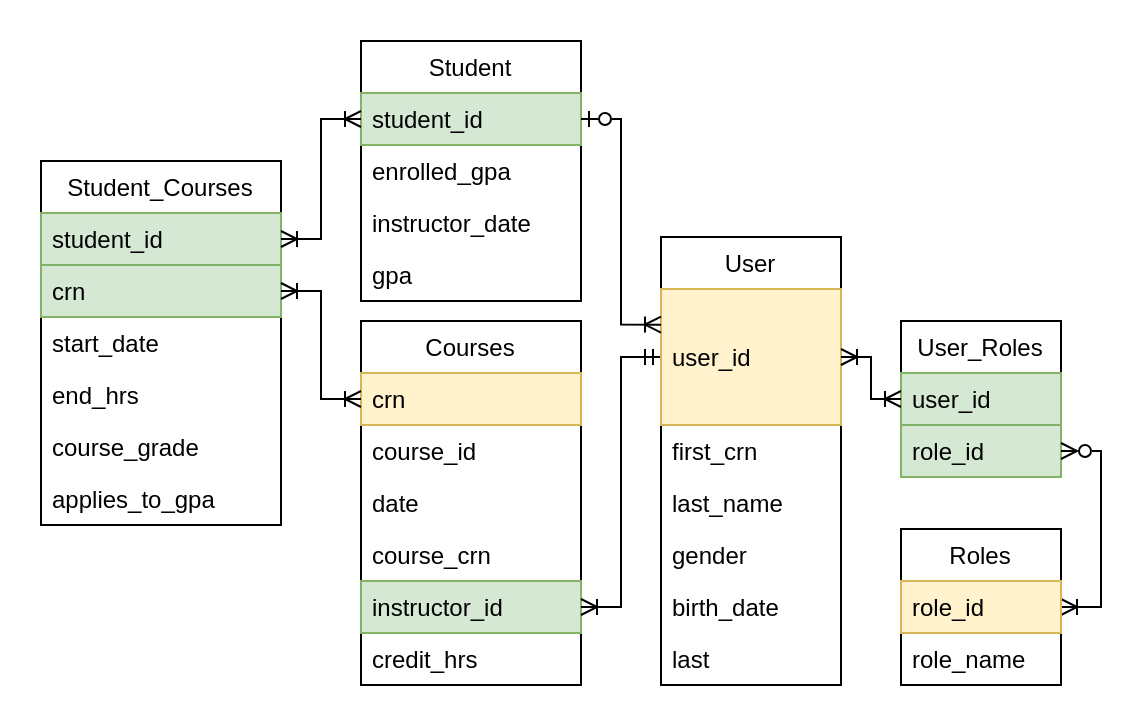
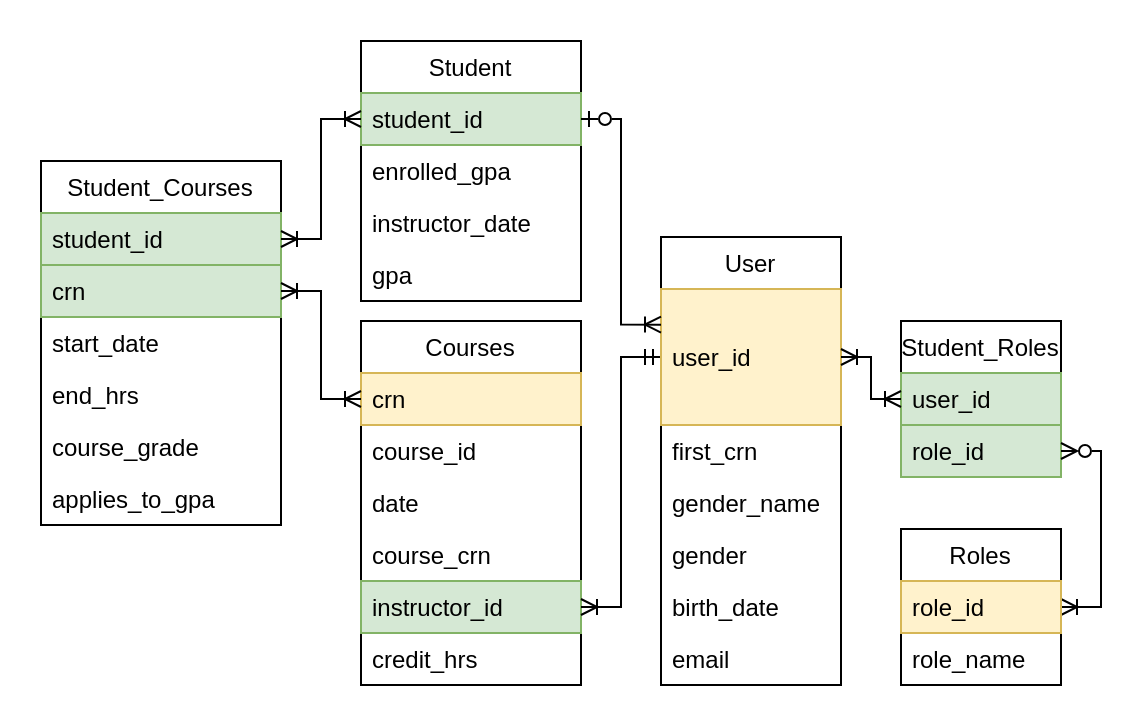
  <mxCell id="0" />
  <mxCell id="1" parent="0" />
  <mxCell id="2" value="Student" style="swimlane;fontStyle=0;childLayout=stackLayout;horizontal=1;startSize=26;fillColor=none;horizontalStack=0;resizeParent=1;resizeParentMax=0;resizeLast=0;collapsible=1;marginBottom=0;" parent="1" vertex="1"><mxGeometry x="180" y="20" width="110" height="130" as="geometry"><mxRectangle x="130" y="100" width="70" height="26" as="alternateBounds" /></mxGeometry></mxCell>
  <mxCell id="3" value="student_id" style="text;strokeColor=#82b366;fillColor=#d5e8d4;align=left;verticalAlign=top;spacingLeft=4;spacingRight=4;overflow=hidden;rotatable=0;points=[[0,0.5],[1,0.5]];portConstraint=eastwest;" parent="2" vertex="1"><mxGeometry y="26" width="110" height="26" as="geometry" /></mxCell>
  <mxCell id="4" value="enrolled_gpa" style="text;strokeColor=none;fillColor=none;align=left;verticalAlign=top;spacingLeft=4;spacingRight=4;overflow=hidden;rotatable=0;points=[[0,0.5],[1,0.5]];portConstraint=eastwest;" vertex="1" parent="2"><mxGeometry y="52" width="110" height="26" as="geometry" /></mxCell>
  <mxCell id="5" value="instructor_date" style="text;strokeColor=none;fillColor=none;align=left;verticalAlign=top;spacingLeft=4;spacingRight=4;overflow=hidden;rotatable=0;points=[[0,0.5],[1,0.5]];portConstraint=eastwest;" vertex="1" parent="2"><mxGeometry y="78" width="110" height="26" as="geometry" /></mxCell>
  <mxCell id="6" value="gpa" style="text;strokeColor=none;fillColor=none;align=left;verticalAlign=top;spacingLeft=4;spacingRight=4;overflow=hidden;rotatable=0;points=[[0,0.5],[1,0.5]];portConstraint=eastwest;" parent="2" vertex="1"><mxGeometry y="104" width="110" height="26" as="geometry" /></mxCell>
  <mxCell id="7" value="Student_Courses" style="swimlane;fontStyle=0;childLayout=stackLayout;horizontal=1;startSize=26;fillColor=none;horizontalStack=0;resizeParent=1;resizeParentMax=0;resizeLast=0;collapsible=1;marginBottom=0;" parent="1" vertex="1"><mxGeometry x="20" y="80" width="120" height="182" as="geometry" /></mxCell>
  <mxCell id="8" value="student_id" style="text;strokeColor=#82b366;fillColor=#d5e8d4;align=left;verticalAlign=top;spacingLeft=4;spacingRight=4;overflow=hidden;rotatable=0;points=[[0,0.5],[1,0.5]];portConstraint=eastwest;" parent="7" vertex="1"><mxGeometry y="26" width="120" height="26" as="geometry" /></mxCell>
  <mxCell id="9" value="crn" style="text;strokeColor=#82b366;fillColor=#d5e8d4;align=left;verticalAlign=top;spacingLeft=4;spacingRight=4;overflow=hidden;rotatable=0;points=[[0,0.5],[1,0.5]];portConstraint=eastwest;" parent="7" vertex="1"><mxGeometry y="52" width="120" height="26" as="geometry" /></mxCell>
  <mxCell id="10" value="start_date" style="text;strokeColor=none;fillColor=none;align=left;verticalAlign=top;spacingLeft=4;spacingRight=4;overflow=hidden;rotatable=0;points=[[0,0.5],[1,0.5]];portConstraint=eastwest;" parent="7" vertex="1"><mxGeometry y="78" width="120" height="26" as="geometry" /></mxCell>
  <mxCell id="11" value="end_hrs" style="text;strokeColor=none;fillColor=none;align=left;verticalAlign=top;spacingLeft=4;spacingRight=4;overflow=hidden;rotatable=0;points=[[0,0.5],[1,0.5]];portConstraint=eastwest;" parent="7" vertex="1"><mxGeometry y="104" width="120" height="26" as="geometry" /></mxCell>
  <mxCell id="12" value="course_grade" style="text;strokeColor=none;fillColor=none;align=left;verticalAlign=top;spacingLeft=4;spacingRight=4;overflow=hidden;rotatable=0;points=[[0,0.5],[1,0.5]];portConstraint=eastwest;" parent="7" vertex="1"><mxGeometry y="130" width="120" height="26" as="geometry" /></mxCell>
  <mxCell id="13" value="applies_to_gpa" style="text;strokeColor=none;fillColor=none;align=left;verticalAlign=top;spacingLeft=4;spacingRight=4;overflow=hidden;rotatable=0;points=[[0,0.5],[1,0.5]];portConstraint=eastwest;" parent="7" vertex="1"><mxGeometry y="156" width="120" height="26" as="geometry" /></mxCell>
  <mxCell id="14" value="Courses" style="swimlane;fontStyle=0;childLayout=stackLayout;horizontal=1;startSize=26;horizontalStack=0;resizeParent=1;resizeParentMax=0;resizeLast=0;collapsible=1;marginBottom=0;" parent="1" vertex="1"><mxGeometry x="180" y="160" width="110" height="182" as="geometry" /></mxCell>
  <mxCell id="15" value="crn" style="text;strokeColor=#d6b656;fillColor=#fff2cc;align=left;verticalAlign=top;spacingLeft=4;spacingRight=4;overflow=hidden;rotatable=0;points=[[0,0.5],[1,0.5]];portConstraint=eastwest;" parent="14" vertex="1"><mxGeometry y="26" width="110" height="26" as="geometry" /></mxCell>
  <mxCell id="16" value="course_id" style="text;align=left;verticalAlign=top;spacingLeft=4;spacingRight=4;overflow=hidden;rotatable=0;points=[[0,0.5],[1,0.5]];portConstraint=eastwest;" parent="14" vertex="1"><mxGeometry y="52" width="110" height="26" as="geometry" /></mxCell>
  <mxCell id="17" value="date" style="text;strokeColor=none;fillColor=none;align=left;verticalAlign=top;spacingLeft=4;spacingRight=4;overflow=hidden;rotatable=0;points=[[0,0.5],[1,0.5]];portConstraint=eastwest;" parent="14" vertex="1"><mxGeometry y="78" width="110" height="26" as="geometry" /></mxCell>
  <mxCell id="18" value="course_crn" style="text;strokeColor=none;fillColor=none;align=left;verticalAlign=top;spacingLeft=4;spacingRight=4;overflow=hidden;rotatable=0;points=[[0,0.5],[1,0.5]];portConstraint=eastwest;" parent="14" vertex="1"><mxGeometry y="104" width="110" height="26" as="geometry" /></mxCell>
  <mxCell id="19" value="instructor_id" style="text;strokeColor=#82b366;fillColor=#d5e8d4;align=left;verticalAlign=top;spacingLeft=4;spacingRight=4;overflow=hidden;rotatable=0;points=[[0,0.5],[1,0.5]];portConstraint=eastwest;" parent="14" vertex="1"><mxGeometry y="130" width="110" height="26" as="geometry" /></mxCell>
  <mxCell id="20" value="credit_hrs" style="text;strokeColor=none;fillColor=none;align=left;verticalAlign=top;spacingLeft=4;spacingRight=4;overflow=hidden;rotatable=0;points=[[0,0.5],[1,0.5]];portConstraint=eastwest;" parent="14" vertex="1"><mxGeometry y="156" width="110" height="26" as="geometry" /></mxCell>
  <mxCell id="21" value="" style="edgeStyle=orthogonalEdgeStyle;rounded=0;orthogonalLoop=1;jettySize=auto;html=1;entryX=0;entryY=0.5;entryDx=0;entryDy=0;startArrow=ERoneToMany;startFill=0;endArrow=ERoneToMany;endFill=0;" parent="1" source="8" target="3" edge="1"><mxGeometry relative="1" as="geometry" /></mxCell>
  <mxCell id="22" value="" style="edgeStyle=orthogonalEdgeStyle;rounded=0;orthogonalLoop=1;jettySize=auto;html=1;startArrow=ERoneToMany;startFill=0;endArrow=ERoneToMany;endFill=0;entryX=0;entryY=0.5;entryDx=0;entryDy=0;" parent="1" source="9" target="15" edge="1"><mxGeometry relative="1" as="geometry" /></mxCell>
  <mxCell id="23" style="edgeStyle=orthogonalEdgeStyle;rounded=0;orthogonalLoop=1;jettySize=auto;html=1;startArrow=ERoneToMany;startFill=0;endArrow=ERmandOne;endFill=0;" parent="1" source="19" target="25" edge="1"><mxGeometry relative="1" as="geometry"><mxPoint x="320" y="140" as="targetPoint" /></mxGeometry></mxCell>
  <mxCell id="24" value="User" style="swimlane;fontStyle=0;childLayout=stackLayout;horizontal=1;startSize=26;horizontalStack=0;resizeParent=1;resizeParentMax=0;resizeLast=0;collapsible=1;marginBottom=0;" vertex="1" parent="1"><mxGeometry x="330" y="118" width="90" height="224" as="geometry" /></mxCell>
  <mxCell id="25" value="user_id" style="text;strokeColor=#d6b656;fillColor=#fff2cc;align=left;verticalAlign=middle;spacingLeft=4;spacingRight=4;overflow=hidden;rotatable=0;points=[[0,0.5],[1,0.5]];portConstraint=eastwest;" vertex="1" parent="24"><mxGeometry y="26" width="90" height="68" as="geometry" /></mxCell>
  <mxCell id="26" value="first_crn" style="text;strokeColor=none;fillColor=none;align=left;verticalAlign=top;spacingLeft=4;spacingRight=4;overflow=hidden;rotatable=0;points=[[0,0.5],[1,0.5]];portConstraint=eastwest;" vertex="1" parent="24"><mxGeometry y="94" width="90" height="26" as="geometry" /></mxCell>
- <mxCell id="27" value="last_name" style="text;strokeColor=none;fillColor=none;align=left;verticalAlign=top;spacingLeft=4;spacingRight=4;overflow=hidden;rotatable=0;points=[[0,0.5],[1,0.5]];portConstraint=eastwest;" vertex="1" parent="24"><mxGeometry y="120" width="90" height="26" as="geometry" /></mxCell>
+ <mxCell id="27" value="gender_name" style="text;strokeColor=none;fillColor=none;align=left;verticalAlign=top;spacingLeft=4;spacingRight=4;overflow=hidden;rotatable=0;points=[[0,0.5],[1,0.5]];portConstraint=eastwest;" vertex="1" parent="24"><mxGeometry y="120" width="90" height="26" as="geometry" /></mxCell>
  <mxCell id="28" value="gender" style="text;strokeColor=none;fillColor=none;align=left;verticalAlign=top;spacingLeft=4;spacingRight=4;overflow=hidden;rotatable=0;points=[[0,0.5],[1,0.5]];portConstraint=eastwest;" vertex="1" parent="24"><mxGeometry y="146" width="90" height="26" as="geometry" /></mxCell>
  <mxCell id="29" value="birth_date" style="text;strokeColor=none;fillColor=none;align=left;verticalAlign=top;spacingLeft=4;spacingRight=4;overflow=hidden;rotatable=0;points=[[0,0.5],[1,0.5]];portConstraint=eastwest;" vertex="1" parent="24"><mxGeometry y="172" width="90" height="26" as="geometry" /></mxCell>
- <mxCell id="30" value="last" style="text;strokeColor=none;fillColor=none;align=left;verticalAlign=top;spacingLeft=4;spacingRight=4;overflow=hidden;rotatable=0;points=[[0,0.5],[1,0.5]];portConstraint=eastwest;" vertex="1" parent="24"><mxGeometry y="198" width="90" height="26" as="geometry" /></mxCell>
- <mxCell id="31" value="User_Roles" style="swimlane;fontStyle=0;childLayout=stackLayout;horizontal=1;startSize=26;fillColor=none;horizontalStack=0;resizeParent=1;resizeParentMax=0;resizeLast=0;collapsible=1;marginBottom=0;" vertex="1" parent="1"><mxGeometry x="450" y="160" width="80" height="78" as="geometry"><mxRectangle x="130" y="100" width="70" height="26" as="alternateBounds" /></mxGeometry></mxCell>
+ <mxCell id="30" value="email" style="text;strokeColor=none;fillColor=none;align=left;verticalAlign=top;spacingLeft=4;spacingRight=4;overflow=hidden;rotatable=0;points=[[0,0.5],[1,0.5]];portConstraint=eastwest;" vertex="1" parent="24"><mxGeometry y="198" width="90" height="26" as="geometry" /></mxCell>
+ <mxCell id="31" value="Student_Roles" style="swimlane;fontStyle=0;childLayout=stackLayout;horizontal=1;startSize=26;fillColor=none;horizontalStack=0;resizeParent=1;resizeParentMax=0;resizeLast=0;collapsible=1;marginBottom=0;" vertex="1" parent="1"><mxGeometry x="450" y="160" width="80" height="78" as="geometry"><mxRectangle x="130" y="100" width="70" height="26" as="alternateBounds" /></mxGeometry></mxCell>
  <mxCell id="32" value="user_id" style="text;strokeColor=#82b366;fillColor=#d5e8d4;align=left;verticalAlign=top;spacingLeft=4;spacingRight=4;overflow=hidden;rotatable=0;points=[[0,0.5],[1,0.5]];portConstraint=eastwest;" vertex="1" parent="31"><mxGeometry y="26" width="80" height="26" as="geometry" /></mxCell>
  <mxCell id="33" value="role_id" style="text;strokeColor=#82b366;fillColor=#d5e8d4;align=left;verticalAlign=top;spacingLeft=4;spacingRight=4;overflow=hidden;rotatable=0;points=[[0,0.5],[1,0.5]];portConstraint=eastwest;" vertex="1" parent="31"><mxGeometry y="52" width="80" height="26" as="geometry" /></mxCell>
  <mxCell id="34" value="" style="edgeStyle=orthogonalEdgeStyle;rounded=0;orthogonalLoop=1;jettySize=auto;html=1;endArrow=ERoneToMany;endFill=0;startArrow=ERoneToMany;startFill=0;entryX=0;entryY=0.5;entryDx=0;entryDy=0;" edge="1" parent="1" source="25" target="32"><mxGeometry relative="1" as="geometry"><mxPoint x="420" y="225.059" as="sourcePoint" /><Array as="points"><mxPoint x="435" y="178" /><mxPoint x="435" y="199" /></Array></mxGeometry></mxCell>
  <mxCell id="35" style="edgeStyle=orthogonalEdgeStyle;rounded=0;orthogonalLoop=1;jettySize=auto;html=1;startArrow=ERzeroToOne;startFill=0;endArrow=ERoneToMany;endFill=0;entryX=0;entryY=0.262;entryDx=0;entryDy=0;entryPerimeter=0;" edge="1" parent="1" source="3" target="25"><mxGeometry relative="1" as="geometry"><mxPoint x="330" y="120" as="targetPoint" /></mxGeometry></mxCell>
  <mxCell id="36" style="edgeStyle=orthogonalEdgeStyle;rounded=0;orthogonalLoop=1;jettySize=auto;html=1;exitX=1;exitY=0.5;exitDx=0;exitDy=0;startArrow=ERoneToMany;startFill=0;endArrow=ERzeroToMany;endFill=0;" edge="1" parent="1" source="37" target="33"><mxGeometry relative="1" as="geometry" /></mxCell>
  <mxCell id="37" value="Roles" style="swimlane;fontStyle=0;childLayout=stackLayout;horizontal=1;startSize=26;fillColor=none;horizontalStack=0;resizeParent=1;resizeParentMax=0;resizeLast=0;collapsible=1;marginBottom=0;" vertex="1" parent="1"><mxGeometry x="450" y="264" width="80" height="78" as="geometry"><mxRectangle x="130" y="100" width="70" height="26" as="alternateBounds" /></mxGeometry></mxCell>
  <mxCell id="38" value="role_id" style="text;strokeColor=#d6b656;fillColor=#fff2cc;align=left;verticalAlign=top;spacingLeft=4;spacingRight=4;overflow=hidden;rotatable=0;points=[[0,0.5],[1,0.5]];portConstraint=eastwest;" vertex="1" parent="37"><mxGeometry y="26" width="80" height="26" as="geometry" /></mxCell>
  <mxCell id="39" value="role_name" style="text;strokeColor=none;fillColor=none;align=left;verticalAlign=top;spacingLeft=4;spacingRight=4;overflow=hidden;rotatable=0;points=[[0,0.5],[1,0.5]];portConstraint=eastwest;" vertex="1" parent="37"><mxGeometry y="52" width="80" height="26" as="geometry" /></mxCell>
